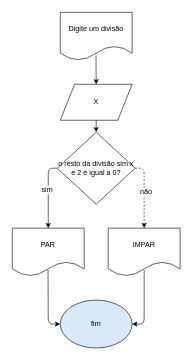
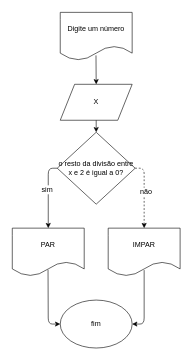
  <mxCell id="0" />
  <mxCell id="1" parent="0" />
- <mxCell id="2" value="Digite um divisão" style="shape=document;whiteSpace=wrap;html=1;boundedLbl=1;" vertex="1" parent="1"><mxGeometry x="100" y="20" width="120" height="80" as="geometry" /></mxCell>
+ <mxCell id="2" value="Digite um número" style="shape=document;whiteSpace=wrap;html=1;boundedLbl=1;" vertex="1" parent="1"><mxGeometry x="100" y="20" width="120" height="80" as="geometry" /></mxCell>
  <mxCell id="3" value="X" style="shape=parallelogram;perimeter=parallelogramPerimeter;whiteSpace=wrap;html=1;" vertex="1" parent="1"><mxGeometry x="100" y="140" width="120" height="60" as="geometry" /></mxCell>
- <mxCell id="4" value="o resto da divisão sim x e 2 é igual a 0?" style="rhombus;whiteSpace=wrap;html=1;" vertex="1" parent="1"><mxGeometry x="95" y="220" width="130" height="120" as="geometry" /></mxCell>
+ <mxCell id="4" value="o resto da divisão entre x e 2 é igual a 0?" style="rhombus;whiteSpace=wrap;html=1;" vertex="1" parent="1"><mxGeometry x="95" y="220" width="130" height="120" as="geometry" /></mxCell>
  <mxCell id="5" value="PAR" style="shape=document;whiteSpace=wrap;html=1;boundedLbl=1;" vertex="1" parent="1"><mxGeometry x="20" y="380" width="120" height="80" as="geometry" /></mxCell>
  <mxCell id="6" value="IMPAR" style="shape=document;whiteSpace=wrap;html=1;boundedLbl=1;" vertex="1" parent="1"><mxGeometry x="180" y="380" width="120" height="80" as="geometry" /></mxCell>
- <mxCell id="7" value="fim" style="ellipse;whiteSpace=wrap;html=1;fillColor=#dae8fc;" vertex="1" parent="1"><mxGeometry x="100" y="500" width="120" height="80" as="geometry" /></mxCell>
+ <mxCell id="7" value="fim" style="ellipse;whiteSpace=wrap;html=1;" vertex="1" parent="1"><mxGeometry x="100" y="500" width="120" height="80" as="geometry" /></mxCell>
  <mxCell id="8" value="" style="endArrow=classic;html=1;exitX=0.497;exitY=0.897;exitDx=0;exitDy=0;exitPerimeter=0;entryX=0.5;entryY=0;entryDx=0;entryDy=0;" edge="1" parent="1" source="2" target="3"><mxGeometry width="50" height="50" relative="1" as="geometry"><mxPoint x="-30" y="180" as="sourcePoint" /><mxPoint x="20" y="130" as="targetPoint" /></mxGeometry></mxCell>
  <mxCell id="9" value="" style="endArrow=classic;html=1;entryX=0.5;entryY=0;entryDx=0;entryDy=0;" edge="1" parent="1" target="4"><mxGeometry width="50" height="50" relative="1" as="geometry"><mxPoint x="160" y="200" as="sourcePoint" /><mxPoint x="-20" y="240" as="targetPoint" /></mxGeometry></mxCell>
  <mxCell id="10" value="" style="endArrow=classic;html=1;exitX=0;exitY=0.5;exitDx=0;exitDy=0;entryX=0.5;entryY=0;entryDx=0;entryDy=0;" edge="1" parent="1" source="4" target="5"><mxGeometry width="50" height="50" relative="1" as="geometry"><mxPoint x="0" y="340" as="sourcePoint" /><mxPoint x="50" y="290" as="targetPoint" /><Array as="points"><mxPoint x="80" y="280" /></Array></mxGeometry></mxCell>
  <mxCell id="11" value="sim" style="text;html=1;resizable=0;points=[];align=center;verticalAlign=middle;labelBackgroundColor=#ffffff;" vertex="1" connectable="0" parent="10"><mxGeometry x="-0.134" y="-3" relative="1" as="geometry"><mxPoint as="offset" /></mxGeometry></mxCell>
  <mxCell id="12" value="" style="endArrow=classic;html=1;exitX=1;exitY=0.5;exitDx=0;exitDy=0;entryX=0.5;entryY=0;entryDx=0;entryDy=0;dashed=1;" edge="1" parent="1" source="4" target="6"><mxGeometry width="50" height="50" relative="1" as="geometry"><mxPoint x="310" y="340" as="sourcePoint" /><mxPoint x="360" y="290" as="targetPoint" /><Array as="points"><mxPoint x="240" y="280" /></Array></mxGeometry></mxCell>
  <mxCell id="13" value="não" style="text;html=1;resizable=0;points=[];align=center;verticalAlign=middle;labelBackgroundColor=#ffffff;" vertex="1" connectable="0" parent="12"><mxGeometry x="-0.064" y="2" relative="1" as="geometry"><mxPoint as="offset" /></mxGeometry></mxCell>
  <mxCell id="14" value="" style="endArrow=classic;html=1;exitX=0.5;exitY=0.875;exitDx=0;exitDy=0;exitPerimeter=0;entryX=1;entryY=0.5;entryDx=0;entryDy=0;" edge="1" parent="1" source="6" target="7"><mxGeometry width="50" height="50" relative="1" as="geometry"><mxPoint x="270" y="540" as="sourcePoint" /><mxPoint x="320" y="490" as="targetPoint" /><Array as="points"><mxPoint x="240" y="540" /></Array></mxGeometry></mxCell>
  <mxCell id="15" value="" style="endArrow=classic;html=1;entryX=0;entryY=0.5;entryDx=0;entryDy=0;exitX=0.497;exitY=0.867;exitDx=0;exitDy=0;exitPerimeter=0;" edge="1" parent="1" source="5" target="7"><mxGeometry width="50" height="50" relative="1" as="geometry"><mxPoint x="0" y="550" as="sourcePoint" /><mxPoint x="50" y="500" as="targetPoint" /><Array as="points"><mxPoint x="80" y="540" /></Array></mxGeometry></mxCell>
